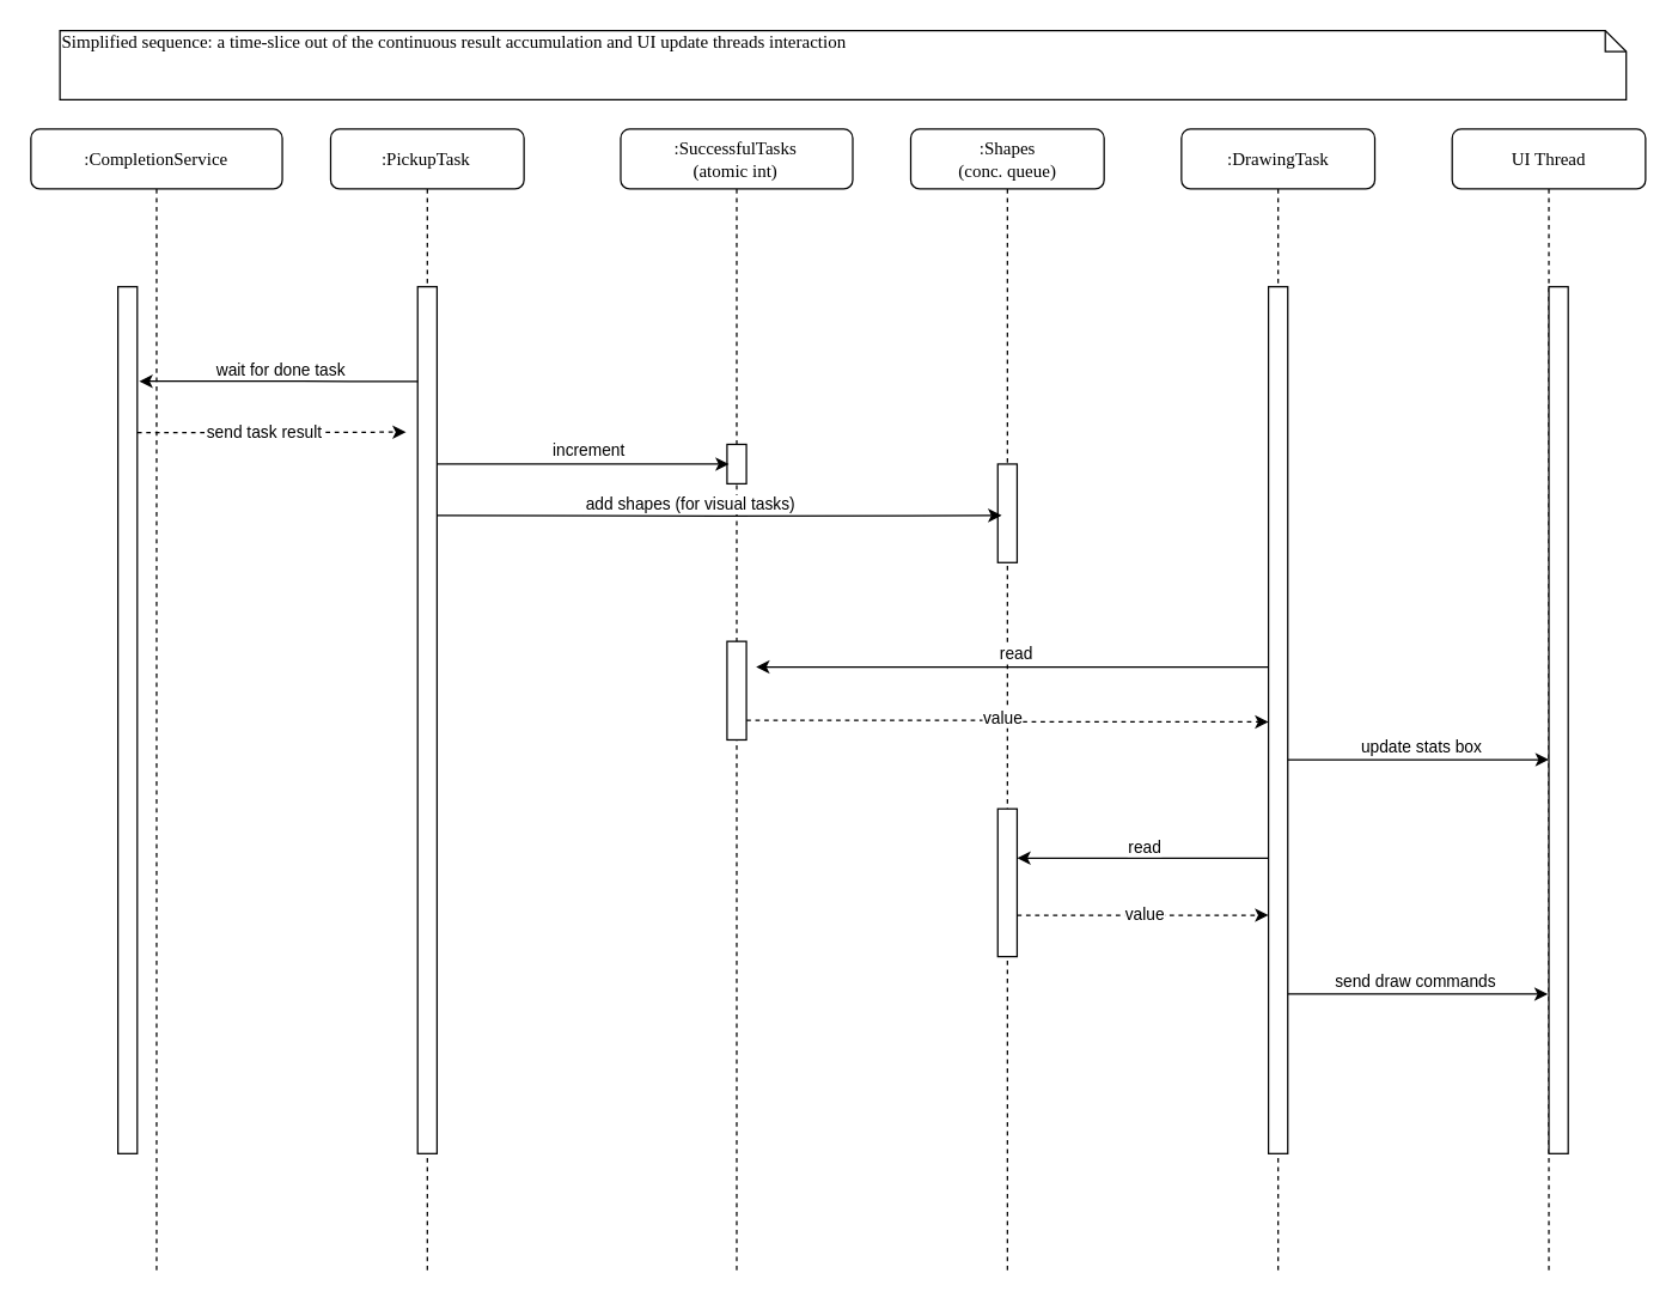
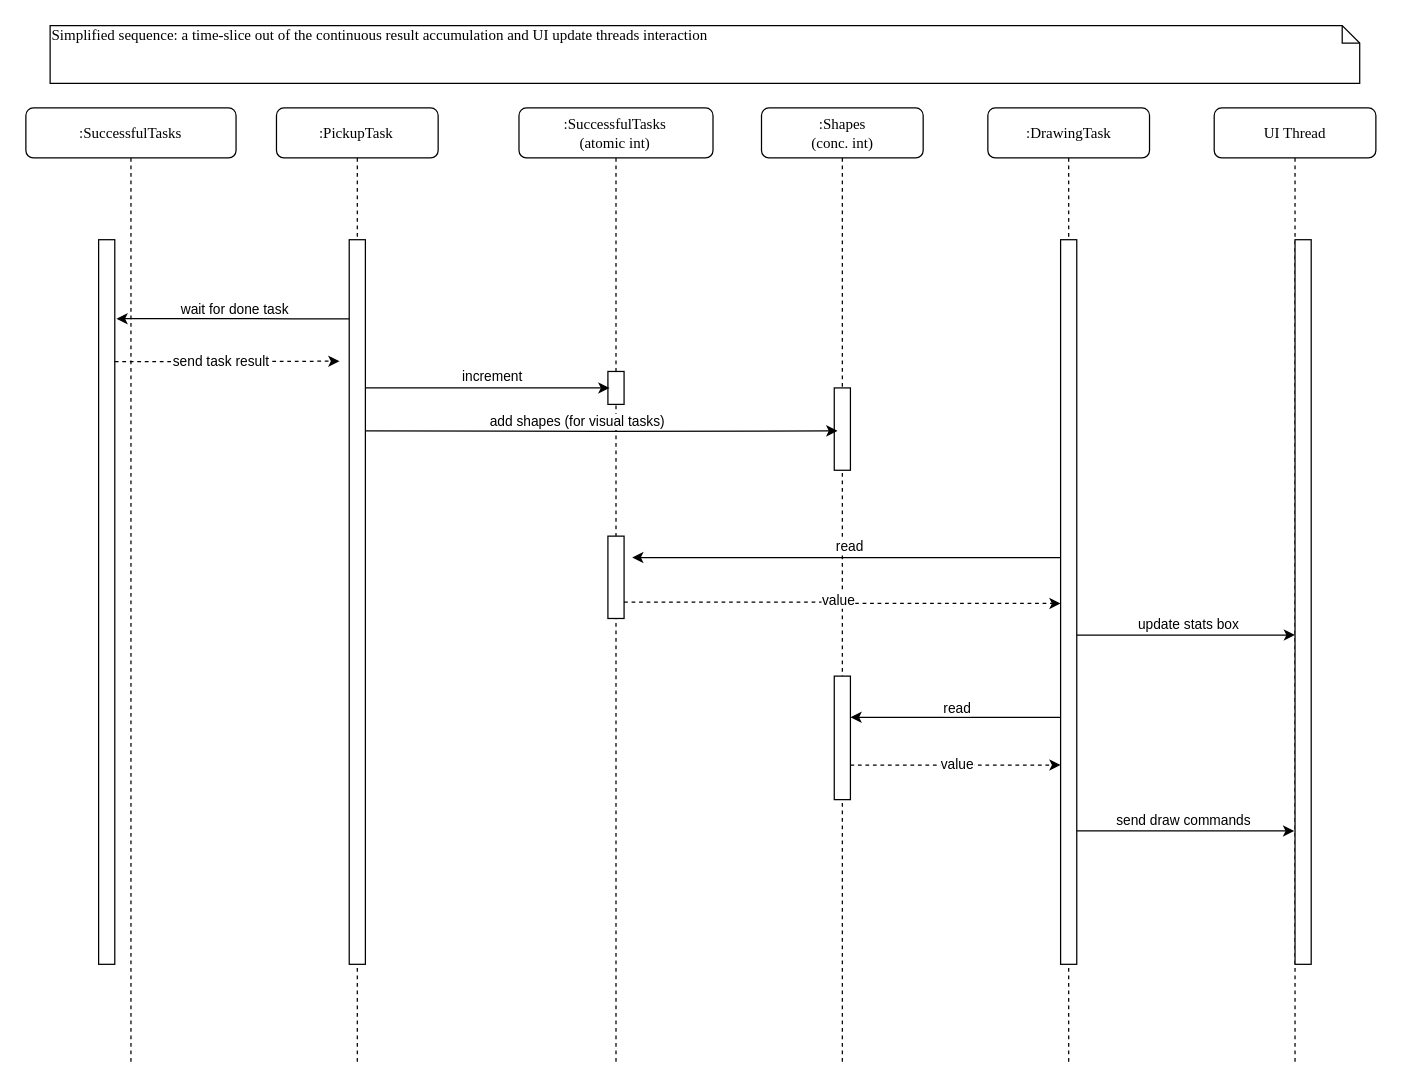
  <mxCell id="0" />
  <mxCell id="1" parent="0" />
  <mxCell id="2" value=":PickupTask" style="shape=umlLifeline;perimeter=lifelinePerimeter;whiteSpace=wrap;html=1;container=1;collapsible=0;recursiveResize=0;outlineConnect=0;rounded=1;shadow=0;comic=0;labelBackgroundColor=none;strokeWidth=1;fontFamily=Verdana;fontSize=12;align=center;" parent="1" vertex="1"><mxGeometry x="220.479" y="85.873" width="129.341" height="764.127" as="geometry" /></mxCell>
  <mxCell id="3" value="" style="html=1;points=[];perimeter=orthogonalPerimeter;rounded=0;shadow=0;comic=0;labelBackgroundColor=none;strokeWidth=1;fontFamily=Verdana;fontSize=12;align=center;" parent="2" vertex="1"><mxGeometry x="58.204" y="105.397" width="12.934" height="579.683" as="geometry" /></mxCell>
  <mxCell id="4" value="&lt;div&gt;:SuccessfulTasks&lt;/div&gt;&lt;div&gt;(atomic int)&lt;br&gt;&lt;/div&gt;" style="shape=umlLifeline;perimeter=lifelinePerimeter;whiteSpace=wrap;html=1;container=1;collapsible=0;recursiveResize=0;outlineConnect=0;rounded=1;shadow=0;comic=0;labelBackgroundColor=none;strokeWidth=1;fontFamily=Verdana;fontSize=12;align=center;" parent="1" vertex="1"><mxGeometry x="414.491" y="85.873" width="155.21" height="764.127" as="geometry" /></mxCell>
  <mxCell id="5" value="" style="html=1;points=[];perimeter=orthogonalPerimeter;rounded=0;shadow=0;comic=0;labelBackgroundColor=none;strokeWidth=1;fontFamily=Verdana;fontSize=12;align=center;" parent="4" vertex="1"><mxGeometry x="71.138" y="210.794" width="12.934" height="26.349" as="geometry" /></mxCell>
  <mxCell id="6" value="" style="html=1;points=[];perimeter=orthogonalPerimeter;rounded=0;shadow=0;comic=0;labelBackgroundColor=none;strokeWidth=1;fontFamily=Verdana;fontSize=12;align=center;" vertex="1" parent="4"><mxGeometry x="71.138" y="342.54" width="12.934" height="65.873" as="geometry" /></mxCell>
- <mxCell id="7" value="&lt;div&gt;:Shapes&lt;/div&gt;&lt;div&gt;(conc. queue)&lt;br&gt;&lt;/div&gt;" style="shape=umlLifeline;perimeter=lifelinePerimeter;whiteSpace=wrap;html=1;container=1;collapsible=0;recursiveResize=0;outlineConnect=0;rounded=1;shadow=0;comic=0;labelBackgroundColor=none;strokeWidth=1;fontFamily=Verdana;fontSize=12;align=center;" parent="1" vertex="1"><mxGeometry x="608.503" y="85.873" width="129.341" height="764.127" as="geometry" /></mxCell>
+ <mxCell id="7" value="&lt;div&gt;:Shapes&lt;/div&gt;&lt;div&gt;(conc. int)&lt;br&gt;&lt;/div&gt;" style="shape=umlLifeline;perimeter=lifelinePerimeter;whiteSpace=wrap;html=1;container=1;collapsible=0;recursiveResize=0;outlineConnect=0;rounded=1;shadow=0;comic=0;labelBackgroundColor=none;strokeWidth=1;fontFamily=Verdana;fontSize=12;align=center;" parent="1" vertex="1"><mxGeometry x="608.503" y="85.873" width="129.341" height="764.127" as="geometry" /></mxCell>
  <mxCell id="8" value="" style="html=1;points=[];perimeter=orthogonalPerimeter;rounded=0;shadow=0;comic=0;labelBackgroundColor=none;strokeWidth=1;fontFamily=Verdana;fontSize=12;align=center;" vertex="1" parent="7"><mxGeometry x="58.204" y="454.524" width="12.934" height="98.81" as="geometry" /></mxCell>
  <mxCell id="9" value=":DrawingTask" style="shape=umlLifeline;perimeter=lifelinePerimeter;whiteSpace=wrap;html=1;container=1;collapsible=0;recursiveResize=0;outlineConnect=0;rounded=1;shadow=0;comic=0;labelBackgroundColor=none;strokeWidth=1;fontFamily=Verdana;fontSize=12;align=center;" parent="1" vertex="1"><mxGeometry x="789.581" y="85.873" width="129.341" height="764.127" as="geometry" /></mxCell>
  <mxCell id="10" value="" style="html=1;points=[];perimeter=orthogonalPerimeter;rounded=0;shadow=0;comic=0;labelBackgroundColor=none;strokeWidth=1;fontFamily=Verdana;fontSize=12;align=center;" parent="9" vertex="1"><mxGeometry x="58.204" y="105.397" width="12.934" height="579.683" as="geometry" /></mxCell>
  <mxCell id="11" value="UI Thread" style="shape=umlLifeline;perimeter=lifelinePerimeter;whiteSpace=wrap;html=1;container=1;collapsible=0;recursiveResize=0;outlineConnect=0;rounded=1;shadow=0;comic=0;labelBackgroundColor=none;strokeWidth=1;fontFamily=Verdana;fontSize=12;align=center;" parent="1" vertex="1"><mxGeometry x="970.659" y="85.873" width="129.341" height="764.127" as="geometry" /></mxCell>
- <mxCell id="12" value="&lt;div&gt;:CompletionService&lt;/div&gt;" style="shape=umlLifeline;perimeter=lifelinePerimeter;whiteSpace=wrap;html=1;container=1;collapsible=0;recursiveResize=0;outlineConnect=0;rounded=1;shadow=0;comic=0;labelBackgroundColor=none;strokeWidth=1;fontFamily=Verdana;fontSize=12;align=center;" parent="1" vertex="1"><mxGeometry x="20" y="85.873" width="168.144" height="764.127" as="geometry" /></mxCell>
+ <mxCell id="12" value="&lt;div&gt;:SuccessfulTasks&lt;/div&gt;" style="shape=umlLifeline;perimeter=lifelinePerimeter;whiteSpace=wrap;html=1;container=1;collapsible=0;recursiveResize=0;outlineConnect=0;rounded=1;shadow=0;comic=0;labelBackgroundColor=none;strokeWidth=1;fontFamily=Verdana;fontSize=12;align=center;" parent="1" vertex="1"><mxGeometry x="20" y="85.873" width="168.144" height="764.127" as="geometry" /></mxCell>
  <mxCell id="13" value="" style="html=1;points=[];perimeter=orthogonalPerimeter;rounded=0;shadow=0;comic=0;labelBackgroundColor=none;strokeWidth=1;fontFamily=Verdana;fontSize=12;align=center;" parent="12" vertex="1"><mxGeometry x="58.204" y="105.397" width="12.934" height="579.683" as="geometry" /></mxCell>
  <mxCell id="14" value="" style="html=1;points=[];perimeter=orthogonalPerimeter;rounded=0;shadow=0;comic=0;labelBackgroundColor=none;strokeWidth=1;fontFamily=Verdana;fontSize=12;align=center;" parent="1" vertex="1"><mxGeometry x="666.707" y="309.841" width="12.934" height="65.873" as="geometry" /></mxCell>
  <mxCell id="15" value="" style="html=1;points=[];perimeter=orthogonalPerimeter;rounded=0;shadow=0;comic=0;labelBackgroundColor=none;strokeWidth=1;fontFamily=Verdana;fontSize=12;align=center;" parent="1" vertex="1"><mxGeometry x="1035.329" y="191.27" width="12.934" height="579.683" as="geometry" /></mxCell>
  <mxCell id="16" value="Simplified sequence: a time-slice out of the continuous result accumulation and UI update threads interaction" style="shape=note;whiteSpace=wrap;html=1;size=14;verticalAlign=top;align=left;spacingTop=-6;rounded=0;shadow=0;comic=0;labelBackgroundColor=none;strokeWidth=1;fontFamily=Verdana;fontSize=12" parent="1" vertex="1"><mxGeometry x="39.401" y="20" width="1047.665" height="46.111" as="geometry" /></mxCell>
  <mxCell id="17" style="edgeStyle=orthogonalEdgeStyle;rounded=0;orthogonalLoop=1;jettySize=auto;html=1;entryX=0.2;entryY=0.417;entryDx=0;entryDy=0;entryPerimeter=0;" edge="1" parent="1"><mxGeometry relative="1" as="geometry"><mxPoint x="291.617" y="344.095" as="sourcePoint" /><mxPoint x="669.293" y="344.174" as="targetPoint" /></mxGeometry></mxCell>
  <mxCell id="18" value="add shapes (for visual tasks)" style="edgeLabel;html=1;align=center;verticalAlign=middle;resizable=0;points=[];" vertex="1" connectable="0" parent="17"><mxGeometry x="-0.103" y="-1" relative="1" as="geometry"><mxPoint y="-9" as="offset" /></mxGeometry></mxCell>
  <mxCell id="19" style="edgeStyle=orthogonalEdgeStyle;rounded=0;orthogonalLoop=1;jettySize=auto;html=1;entryX=-0.6;entryY=0.178;entryDx=0;entryDy=0;entryPerimeter=0;dashed=1;" edge="1" parent="1"><mxGeometry relative="1" as="geometry"><mxPoint x="91.138" y="288.762" as="sourcePoint" /><mxPoint x="270.922" y="288.446" as="targetPoint" /><Array as="points"><mxPoint x="142.874" y="288.762" /><mxPoint x="142.874" y="288.762" /></Array></mxGeometry></mxCell>
  <mxCell id="20" value="send task result" style="edgeLabel;html=1;align=center;verticalAlign=middle;resizable=0;points=[];" vertex="1" connectable="0" parent="19"><mxGeometry x="-0.071" relative="1" as="geometry"><mxPoint as="offset" /></mxGeometry></mxCell>
  <mxCell id="21" style="edgeStyle=orthogonalEdgeStyle;rounded=0;orthogonalLoop=1;jettySize=auto;html=1;entryX=1.5;entryY=0.26;entryDx=0;entryDy=0;entryPerimeter=0;" edge="1" parent="1" source="10" target="6"><mxGeometry relative="1" as="geometry"><Array as="points"><mxPoint x="763.713" y="445.54" /><mxPoint x="763.713" y="445.54" /></Array></mxGeometry></mxCell>
  <mxCell id="22" value="&lt;div&gt;read&lt;/div&gt;" style="edgeLabel;html=1;align=center;verticalAlign=middle;resizable=0;points=[];" vertex="1" connectable="0" parent="21"><mxGeometry x="-0.011" relative="1" as="geometry"><mxPoint y="-9" as="offset" /></mxGeometry></mxCell>
  <mxCell id="23" style="edgeStyle=orthogonalEdgeStyle;rounded=0;orthogonalLoop=1;jettySize=auto;html=1;entryX=0;entryY=0.502;entryDx=0;entryDy=0;entryPerimeter=0;dashed=1;" edge="1" parent="1" source="6" target="10"><mxGeometry relative="1" as="geometry"><Array as="points"><mxPoint x="673.174" y="481.111" /></Array></mxGeometry></mxCell>
  <mxCell id="24" value="value" style="edgeLabel;html=1;align=center;verticalAlign=middle;resizable=0;points=[];" vertex="1" connectable="0" parent="23"><mxGeometry x="-0.022" y="2" relative="1" as="geometry"><mxPoint as="offset" /></mxGeometry></mxCell>
  <mxCell id="25" style="edgeStyle=orthogonalEdgeStyle;rounded=0;orthogonalLoop=1;jettySize=auto;html=1;entryX=1.1;entryY=0.109;entryDx=0;entryDy=0;entryPerimeter=0;" edge="1" parent="1" source="3" target="13"><mxGeometry relative="1" as="geometry"><Array as="points"><mxPoint x="233.413" y="254.508" /><mxPoint x="233.413" y="254.508" /></Array></mxGeometry></mxCell>
  <mxCell id="26" value="wait for done task" style="edgeLabel;html=1;align=center;verticalAlign=middle;resizable=0;points=[];" vertex="1" connectable="0" parent="25"><mxGeometry x="-0.014" y="-6" relative="1" as="geometry"><mxPoint y="-2" as="offset" /></mxGeometry></mxCell>
  <mxCell id="27" style="edgeStyle=orthogonalEdgeStyle;rounded=0;orthogonalLoop=1;jettySize=auto;html=1;" edge="1" parent="1" source="10" target="15"><mxGeometry relative="1" as="geometry"><Array as="points"><mxPoint x="996.527" y="507.46" /><mxPoint x="996.527" y="507.46" /></Array></mxGeometry></mxCell>
  <mxCell id="28" value="update stats box" style="edgeLabel;html=1;align=center;verticalAlign=middle;resizable=0;points=[];" vertex="1" connectable="0" parent="27"><mxGeometry x="0.022" y="1" relative="1" as="geometry"><mxPoint y="-8" as="offset" /></mxGeometry></mxCell>
  <mxCell id="29" style="edgeStyle=orthogonalEdgeStyle;rounded=0;orthogonalLoop=1;jettySize=auto;html=1;" edge="1" parent="1" source="10" target="8"><mxGeometry relative="1" as="geometry"><Array as="points"><mxPoint x="802.515" y="573.333" /><mxPoint x="802.515" y="573.333" /></Array></mxGeometry></mxCell>
  <mxCell id="30" value="read" style="edgeLabel;html=1;align=center;verticalAlign=middle;resizable=0;points=[];" vertex="1" connectable="0" parent="29"><mxGeometry x="-0.015" y="-2" relative="1" as="geometry"><mxPoint y="-6" as="offset" /></mxGeometry></mxCell>
  <mxCell id="31" style="edgeStyle=orthogonalEdgeStyle;rounded=0;orthogonalLoop=1;jettySize=auto;html=1;entryX=0;entryY=0.725;entryDx=0;entryDy=0;entryPerimeter=0;dashed=1;" edge="1" parent="1" source="8" target="10"><mxGeometry relative="1" as="geometry"><Array as="points"><mxPoint x="724.91" y="611.54" /><mxPoint x="724.91" y="611.54" /></Array></mxGeometry></mxCell>
  <mxCell id="32" value="value" style="edgeLabel;html=1;align=center;verticalAlign=middle;resizable=0;points=[];" vertex="1" connectable="0" parent="31"><mxGeometry x="0.015" y="-3" relative="1" as="geometry"><mxPoint y="-4" as="offset" /></mxGeometry></mxCell>
  <mxCell id="33" style="edgeStyle=orthogonalEdgeStyle;rounded=0;orthogonalLoop=1;jettySize=auto;html=1;" edge="1" parent="1"><mxGeometry relative="1" as="geometry"><mxPoint x="860.719" y="664.238" as="sourcePoint" /><mxPoint x="1034.683" y="664.238" as="targetPoint" /><Array as="points"><mxPoint x="893.054" y="664.238" /><mxPoint x="893.054" y="664.238" /></Array></mxGeometry></mxCell>
  <mxCell id="34" value="send draw commands" style="edgeLabel;html=1;align=center;verticalAlign=middle;resizable=0;points=[];" vertex="1" connectable="0" parent="33"><mxGeometry x="-0.019" y="2" relative="1" as="geometry"><mxPoint y="-7" as="offset" /></mxGeometry></mxCell>
  <mxCell id="35" style="edgeStyle=orthogonalEdgeStyle;rounded=0;orthogonalLoop=1;jettySize=auto;html=1;entryX=0.1;entryY=0.5;entryDx=0;entryDy=0;entryPerimeter=0;" edge="1" parent="1" source="3" target="5"><mxGeometry relative="1" as="geometry"><Array as="points"><mxPoint x="323.952" y="309.841" /><mxPoint x="323.952" y="309.841" /></Array></mxGeometry></mxCell>
  <mxCell id="36" value="increment" style="edgeLabel;html=1;align=center;verticalAlign=middle;resizable=0;points=[];arcSize=20;" vertex="1" connectable="0" parent="35"><mxGeometry x="0.033" y="-1" relative="1" as="geometry"><mxPoint y="-10" as="offset" /></mxGeometry></mxCell>
